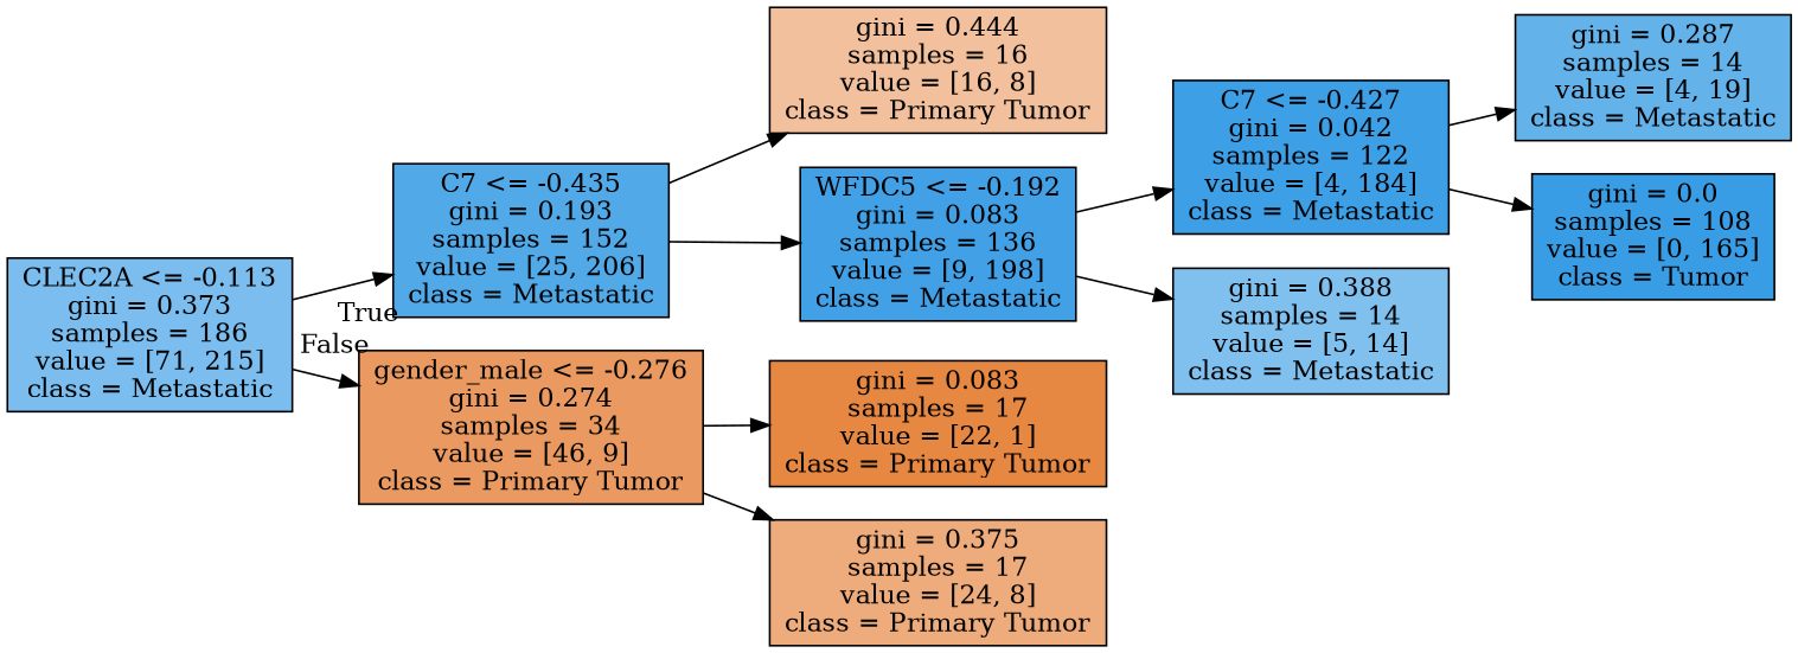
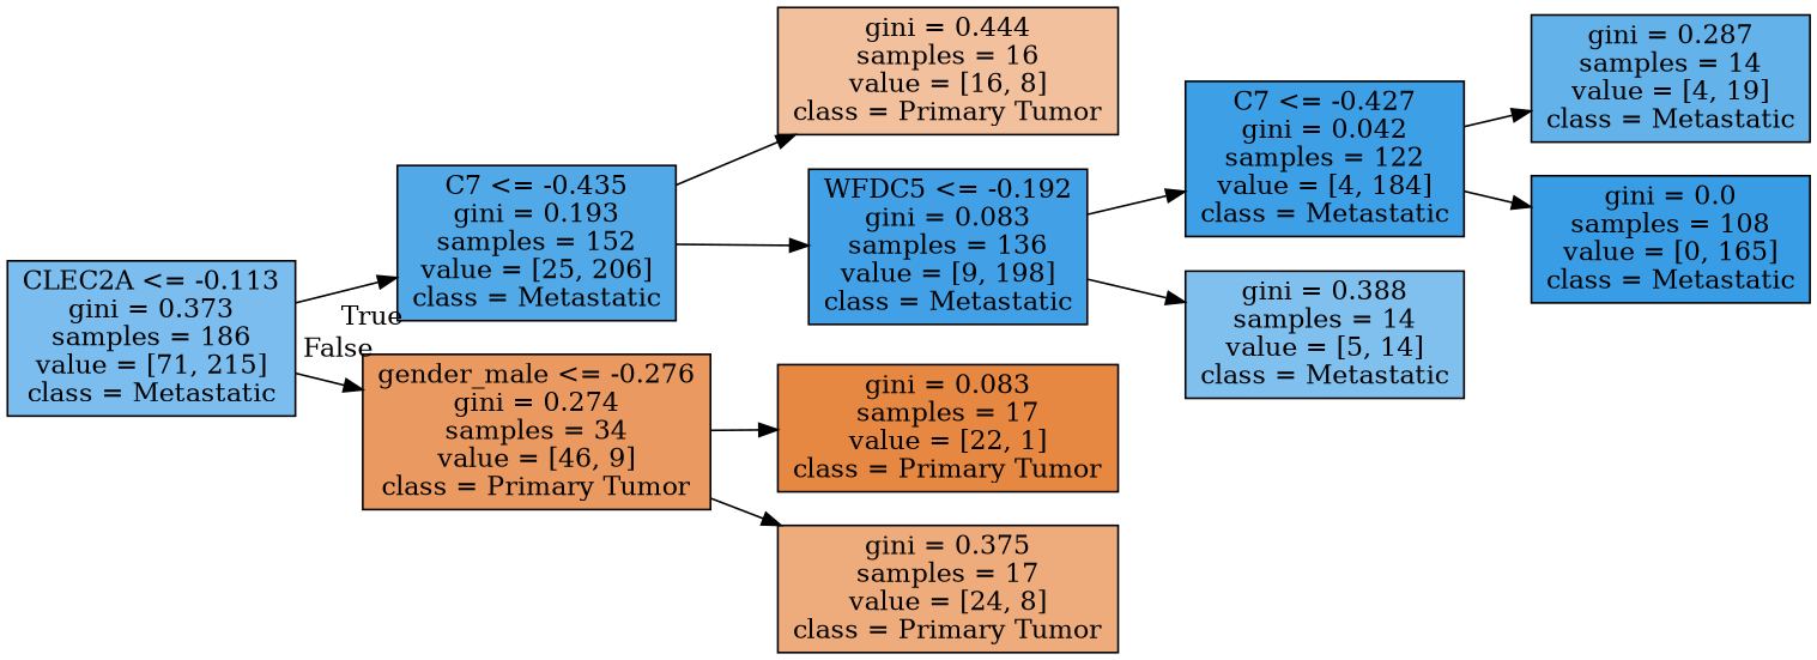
  digraph {
    rankdir=LR
    node [color=black shape=box style=filled]
    n1 [fillcolor="#7abdee" label="CLEC2A <= -0.113\ngini = 0.373\nsamples = 186\nvalue = [71, 215]\nclass = Metastatic"]
    n2 [fillcolor="#51a9e8" label="C7 <= -0.435\ngini = 0.193\nsamples = 152\nvalue = [25, 206]\nclass = Metastatic"]
    n3 [fillcolor="#ea9a60" label="gender_male <= -0.276\ngini = 0.274\nsamples = 34\nvalue = [46, 9]\nclass = Primary Tumor"]
    n4 [fillcolor="#f2c09c" label="gini = 0.444\nsamples = 16\nvalue = [16, 8]\nclass = Primary Tumor"]
    n5 [fillcolor="#42a1e6" label="WFDC5 <= -0.192\ngini = 0.083\nsamples = 136\nvalue = [9, 198]\nclass = Metastatic"]
    n6 [fillcolor="#3d9fe6" label="C7 <= -0.427\ngini = 0.042\nsamples = 122\nvalue = [4, 184]\nclass = Metastatic"]
    n7 [fillcolor="#80c0ee" label="gini = 0.388\nsamples = 14\nvalue = [5, 14]\nclass = Metastatic"]
    n8 [fillcolor="#63b2ea" label="gini = 0.287\nsamples = 14\nvalue = [4, 19]\nclass = Metastatic"]
-   n9 [fillcolor="#399de5" label="gini = 0.0\nsamples = 108\nvalue = [0, 165]\nclass = Tumor"]
+   n9 [fillcolor="#399de5" label="gini = 0.0\nsamples = 108\nvalue = [0, 165]\nclass = Metastatic"]
    n10 [fillcolor="#e68742" label="gini = 0.083\nsamples = 17\nvalue = [22, 1]\nclass = Primary Tumor"]
    n11 [fillcolor="#eeab7b" label="gini = 0.375\nsamples = 17\nvalue = [24, 8]\nclass = Primary Tumor"]
    n1 -> n2 [headlabel=True labelangle=45 labeldistance=2.5]
    n1 -> n3 [headlabel=False labelangle=-45 labeldistance=2.5]
    n2 -> n4
    n2 -> n5
    n3 -> n10
    n3 -> n11
    n5 -> n6
    n5 -> n7
    n6 -> n8
    n6 -> n9
  }
